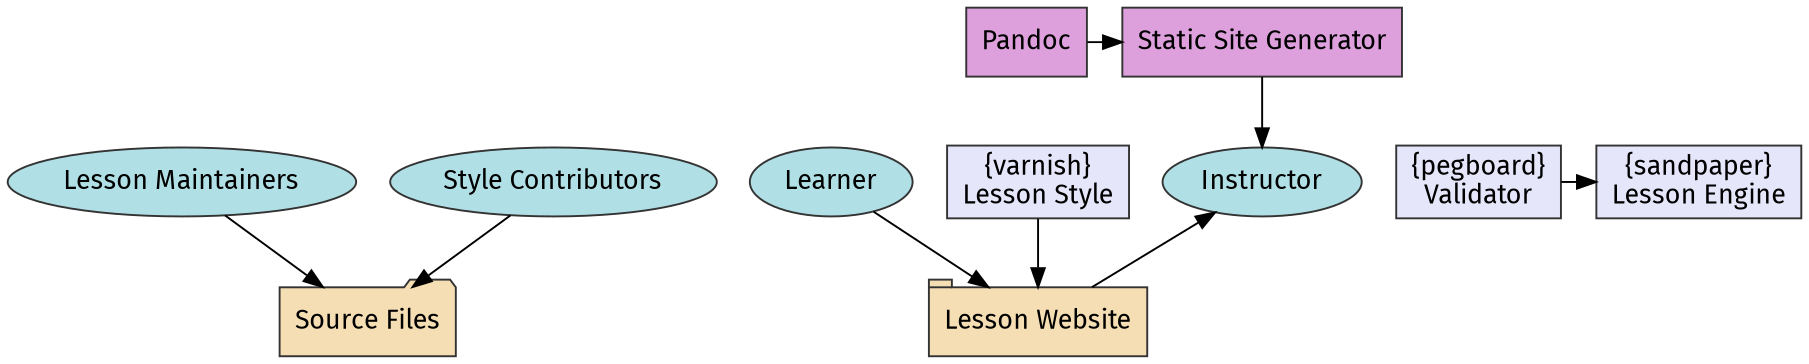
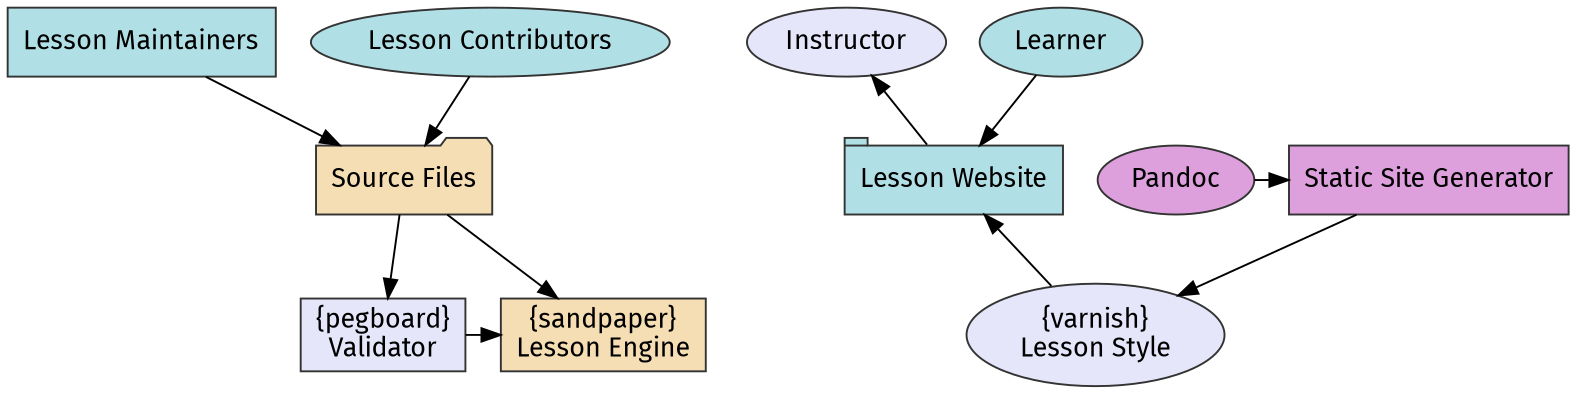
  digraph {
    fontname="Fira Sans"
    node [color=grey20 fillcolor=powderblue fontname="Fira Sans" shape=rect style=filled]
    edge [fontname="Fira Sans"]
-   n1 [label="Lesson Maintainers" shape=oval]
-   n2 [label=Instructor shape=oval]
-   n3 [label="Style Contributors" shape=oval]
+   n1 [label="Lesson Maintainers" shape=box]
+   n2 [fillcolor=lavender label=Instructor shape=oval]
+   n3 [label="Lesson Contributors" shape=oval]
    n4 [label=Learner shape=oval]
    n5 [fillcolor=wheat label="Source Files" shape=folder]
-   n6 [fillcolor=wheat label="Lesson Website" shape=tab]
-   n7 [fillcolor=lavender label="{sandpaper}\nLesson Engine"]
-   n8 [fillcolor=lavender label="{varnish}\nLesson Style"]
+   n6 [label="Lesson Website" shape=tab]
+   n7 [fillcolor=wheat label="{sandpaper}\nLesson Engine"]
+   n8 [fillcolor=lavender label="{varnish}\nLesson Style" shape=ellipse]
    n9 [fillcolor=lavender label="{pegboard}\nValidator"]
    n10 [fillcolor=plum label="Static Site Generator"]
-   n11 [fillcolor=plum label=Pandoc]
+   n11 [fillcolor=plum label=Pandoc shape=ellipse]
    subgraph sub_1 {
      rank=same
      n1
      n2
    }
    subgraph sub_2 {
      rank=same
      n3
      n4
    }
    subgraph sub_3 {
      rank=same
      n5
      n6
    }
    subgraph sub_4 {
      rank=same
      n7
      n8
      n9
    }
    subgraph sub_5 {
      rank=same
      n10
      n11
    }
    n1 -> n5
    n3 -> n5
    n4 -> n6
+   n5 -> n7
+   n5 -> n9
    n6 -> n2
    n8 -> n6
    n9 -> n7
-   n10 -> n2
+   n10 -> n8
    n11 -> n10
  }
